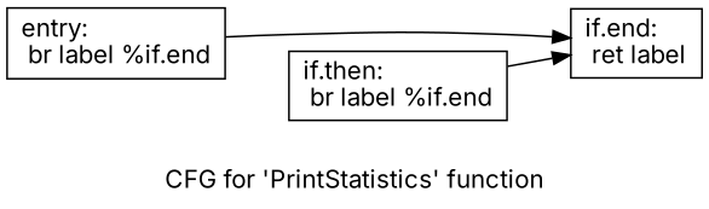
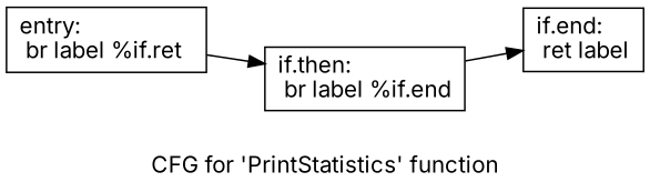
  digraph {
    fontname=Inter
    label="CFG for 'PrintStatistics' function"
    rankdir=LR
    node [fontname=Inter shape=record]
    edge [fontname=Inter]
-   n1 [label="{entry:\l  br label %if.end\l}"]
+   n1 [label="{entry:\l  br label %if.ret\l}"]
    n2 [label="{if.end:                                           \l  ret label\l}"]
    n3 [label="{if.then:                                          \l  br label %if.end\l}"]
-   n1 -> n2
+   n1 -> n3
    n3 -> n2
  }
